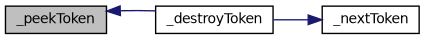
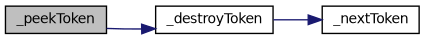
  digraph {
    rankdir=LR
    node [color=black fillcolor=white fontname=Helvetica fontsize=10 shape=record style=filled]
    edge [color=midnightblue fontname=Helvetica fontsize=10 labelfontname=Helvetica labelfontsize=10 style=solid]
    n1 [fillcolor=grey75 fontcolor=black height=0.2 label=_peekToken width=0.4]
    n2 [height=0.2 label=_destroyToken width=0.4]
    n3 [height=0.2 label=_nextToken width=0.4]
-   n2 -> n1
+   n1 -> n2
    n2 -> n3
  }
